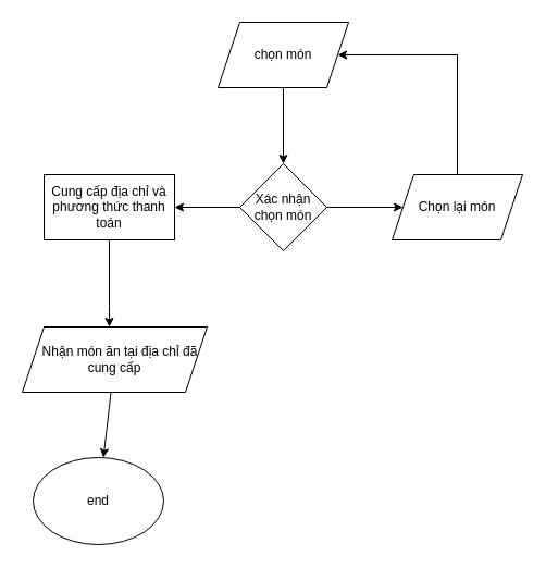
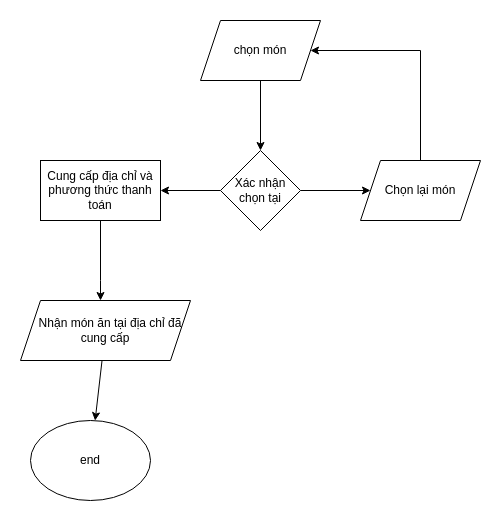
  <mxCell id="0" />
  <mxCell id="1" parent="0" />
  <mxCell id="2" value="" style="edgeStyle=orthogonalEdgeStyle;rounded=0;orthogonalLoop=1;jettySize=auto;html=1;" edge="1" parent="1" source="3" target="6"><mxGeometry relative="1" as="geometry" /></mxCell>
  <mxCell id="3" value="chọn món" style="shape=parallelogram;perimeter=parallelogramPerimeter;whiteSpace=wrap;html=1;fixedSize=1;" parent="1" vertex="1"><mxGeometry x="200" y="20" width="120" height="60" as="geometry" /></mxCell>
  <mxCell id="4" value="" style="edgeStyle=orthogonalEdgeStyle;rounded=0;orthogonalLoop=1;jettySize=auto;html=1;" edge="1" parent="1" source="6" target="7"><mxGeometry relative="1" as="geometry" /></mxCell>
  <mxCell id="5" value="" style="edgeStyle=orthogonalEdgeStyle;rounded=0;orthogonalLoop=1;jettySize=auto;html=1;" edge="1" parent="1" source="6" target="9"><mxGeometry relative="1" as="geometry" /></mxCell>
- <mxCell id="6" value="Xác nhận chọn món" style="rhombus;whiteSpace=wrap;html=1;" vertex="1" parent="1"><mxGeometry x="220" y="150" width="80" height="80" as="geometry" /></mxCell>
+ <mxCell id="6" value="Xác nhận chọn tại" style="rhombus;whiteSpace=wrap;html=1;" vertex="1" parent="1"><mxGeometry x="220" y="150" width="80" height="80" as="geometry" /></mxCell>
  <mxCell id="7" value="Chọn lại món" style="shape=parallelogram;perimeter=parallelogramPerimeter;whiteSpace=wrap;html=1;fixedSize=1;" vertex="1" parent="1"><mxGeometry x="360" y="160" width="120" height="60" as="geometry" /></mxCell>
  <mxCell id="8" value="" style="edgeStyle=orthogonalEdgeStyle;rounded=0;orthogonalLoop=1;jettySize=auto;html=1;" edge="1" parent="1" source="9" target="10"><mxGeometry relative="1" as="geometry"><Array as="points"><mxPoint x="100" y="280" /><mxPoint x="100" y="280" /></Array></mxGeometry></mxCell>
  <mxCell id="9" value="Cung cấp địa chỉ và phương thức thanh toán" style="whiteSpace=wrap;html=1;" vertex="1" parent="1"><mxGeometry x="40" y="160" width="120" height="60" as="geometry" /></mxCell>
  <mxCell id="10" value="&amp;nbsp; &amp;nbsp;Nhận món ăn tại địa chỉ đã cung cấp" style="shape=parallelogram;perimeter=parallelogramPerimeter;whiteSpace=wrap;html=1;fixedSize=1;align=center;size=20;" vertex="1" parent="1"><mxGeometry x="20" y="300" width="170" height="60" as="geometry" /></mxCell>
  <mxCell id="11" value="end" style="ellipse;whiteSpace=wrap;html=1;" vertex="1" parent="1"><mxGeometry x="30" y="420" width="120" height="80" as="geometry" /></mxCell>
  <mxCell id="12" value="" style="endArrow=classic;html=1;rounded=0;" edge="1" parent="1" source="10" target="11"><mxGeometry width="50" height="50" relative="1" as="geometry"><mxPoint x="250" y="330" as="sourcePoint" /><mxPoint x="300" y="280" as="targetPoint" /></mxGeometry></mxCell>
  <mxCell id="13" value="" style="endArrow=classic;html=1;rounded=0;" edge="1" parent="1" source="7" target="3"><mxGeometry width="50" height="50" relative="1" as="geometry"><mxPoint x="250" y="230" as="sourcePoint" /><mxPoint x="300" y="180" as="targetPoint" /><Array as="points"><mxPoint x="420" y="50" /></Array></mxGeometry></mxCell>
